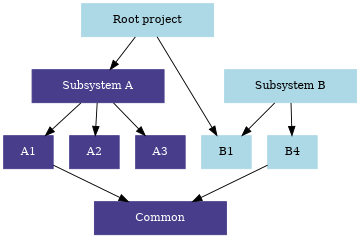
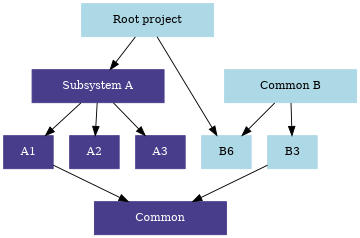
  digraph {
    compound=true
    node [color=darkslateblue fontcolor=white fontsize=12 shape=box style=filled]
    n1 [color=lightblue fontcolor=black label="Root project" width=2.0]
    n2 [label="Subsystem A" width=2.0]
-   n3 [color=lightblue fontcolor=black label="Subsystem B" width=2.0]
+   n3 [color=lightblue fontcolor=black label="Common B" width=2.0]
    n4 [label=A1]
    n5 [label=A2]
    n6 [label=A3]
-   n7 [color=lightblue fontcolor=black label=B1]
-   n8 [color=lightblue fontcolor=black label=B4]
+   n7 [color=lightblue fontcolor=black label=B6]
+   n8 [color=lightblue fontcolor=black label=B3]
    n9 [label=Common width=2.0]
    subgraph sub_1 {
      rank=same
      n1
    }
    subgraph sub_2 {
      rank=same
      n2
      n3
    }
    subgraph sub_3 {
      rank=same
      n4
      n5
      n6
      n7
      n8
    }
    n1 -> n2
    n1 -> n7
    n2 -> n4
    n2 -> n5
    n2 -> n6
    n3 -> n7
    n3 -> n8
    n4 -> n9
    n8 -> n9
  }
